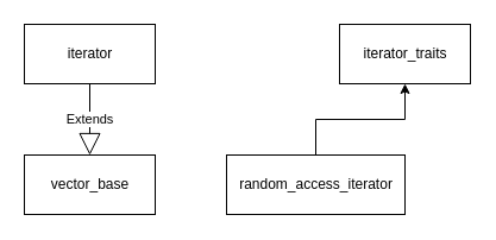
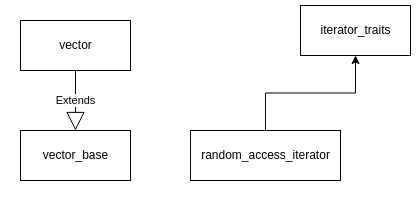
  <mxCell id="0" />
  <mxCell id="1" parent="0" />
- <mxCell id="2" value="iterator" style="html=1;" vertex="1" parent="1"><mxGeometry x="20" y="20" width="110" height="50" as="geometry" /></mxCell>
+ <mxCell id="2" value="vector" style="html=1;" vertex="1" parent="1"><mxGeometry x="20" y="20" width="110" height="50" as="geometry" /></mxCell>
  <mxCell id="3" value="vector_base" style="html=1;" vertex="1" parent="1"><mxGeometry x="20" y="130" width="110" height="50" as="geometry" /></mxCell>
  <mxCell id="4" value="Extends" style="endArrow=block;endSize=16;endFill=0;html=1;rounded=0;exitX=0.5;exitY=1;exitDx=0;exitDy=0;entryX=0.5;entryY=0;entryDx=0;entryDy=0;" edge="1" parent="1" source="2" target="3"><mxGeometry width="160" relative="1" as="geometry"><mxPoint x="310" y="100" as="sourcePoint" /><mxPoint x="470" y="100" as="targetPoint" /></mxGeometry></mxCell>
- <mxCell id="5" value="iterator_traits" style="html=1;" vertex="1" parent="1"><mxGeometry x="285" y="20" width="110" height="50" as="geometry" /></mxCell>
+ <mxCell id="5" value="iterator_traits" style="html=1;" vertex="1" parent="1"><mxGeometry x="300" y="5" width="110" height="50" as="geometry" /></mxCell>
  <mxCell id="6" style="edgeStyle=orthogonalEdgeStyle;rounded=0;orthogonalLoop=1;jettySize=auto;html=1;entryX=0.5;entryY=1;entryDx=0;entryDy=0;" edge="1" parent="1" source="7" target="5"><mxGeometry relative="1" as="geometry" /></mxCell>
  <mxCell id="7" value="random_access_iterator" style="html=1;" vertex="1" parent="1"><mxGeometry x="190" y="130" width="150" height="50" as="geometry" /></mxCell>
